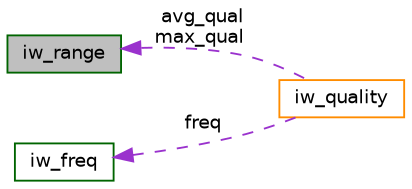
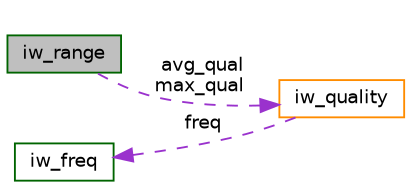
  digraph {
    rankdir=LR
    node [color=darkgreen fillcolor=white fontname=Helvetica fontsize=10 shape=record style=filled]
    edge [color=darkorchid3 dir=back fontname=Helvetica fontsize=10 labelfontname=Helvetica labelfontsize=10 style=dashed]
    n1 [fillcolor=grey75 fontcolor=black height=0.2 label=iw_range width=0.4]
    n2 [color=darkorange height=0.2 label=iw_quality width=0.4]
    n3 [height=0.2 label=iw_freq width=0.4]
-   n1 -> n2 [label=" avg_qual\nmax_qual"]
+   n2 -> n1 [label=" avg_qual\nmax_qual"]
    n3 -> n2 [label=" freq"]
  }
